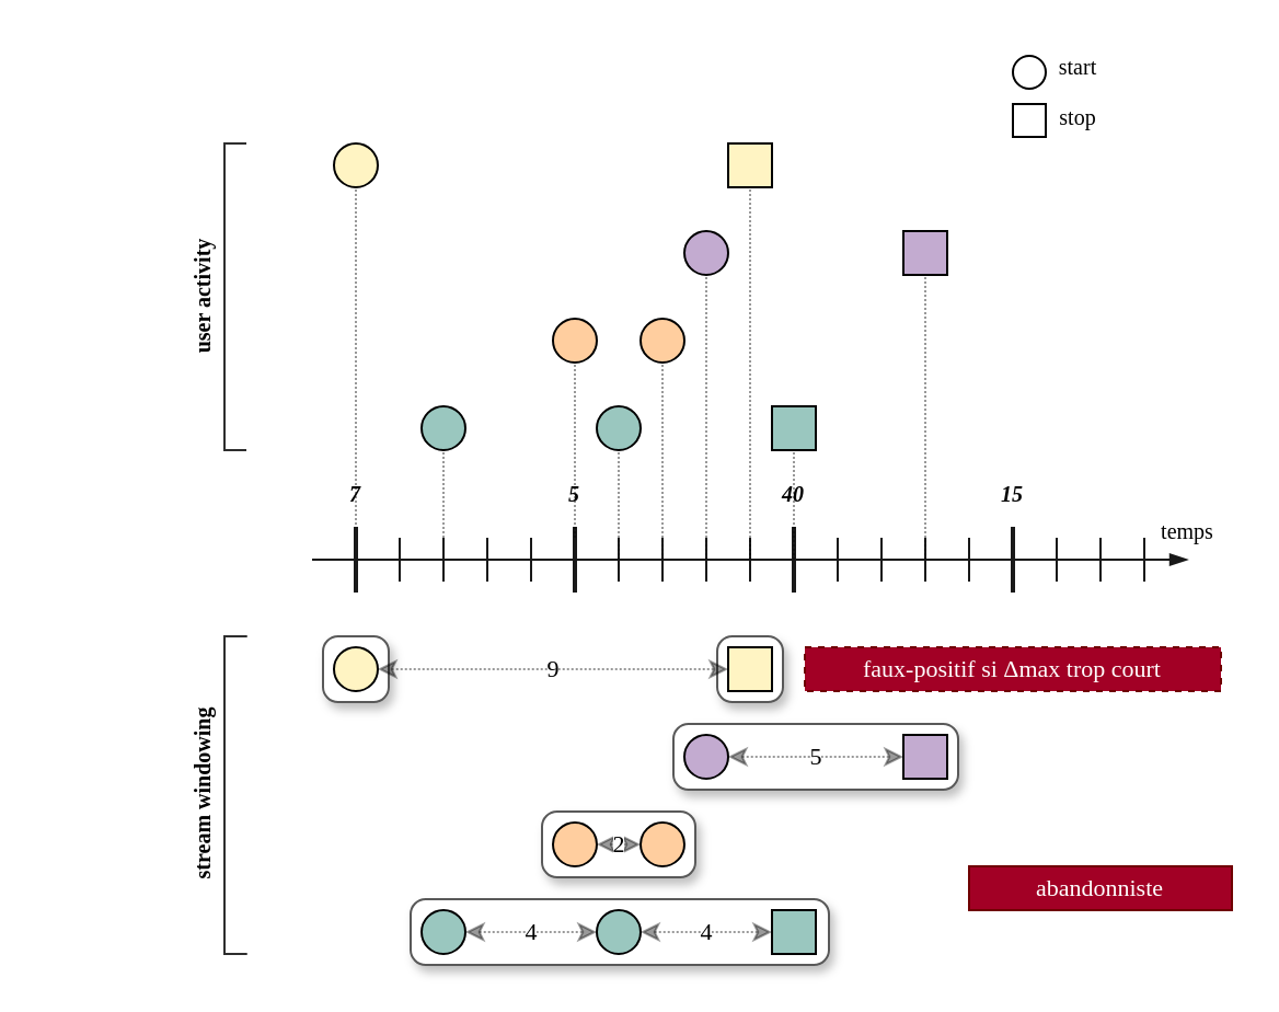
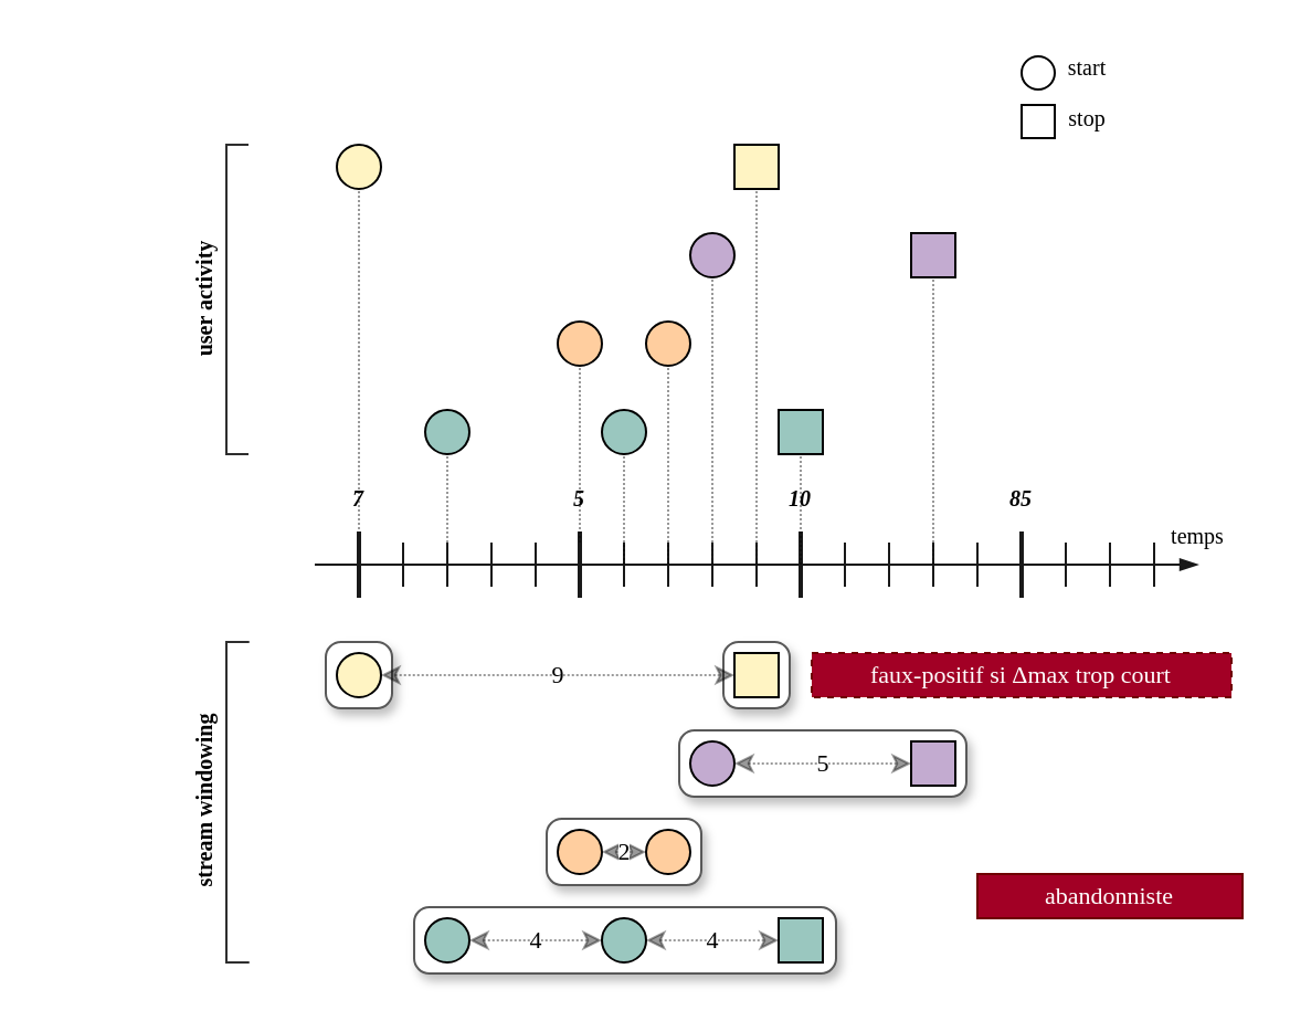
  <mxCell id="0" />
  <mxCell id="1" parent="0" />
  <mxCell id="2" value="" style="rounded=1;whiteSpace=wrap;html=1;fillColor=#FFFFFF;fontFamily=Comic Sans MS;strokeColor=#595959;comic=0;shadow=1;arcSize=23;" vertex="1" parent="1"><mxGeometry x="187" y="410" width="191" height="30" as="geometry" /></mxCell>
  <mxCell id="3" value="" style="rounded=1;whiteSpace=wrap;html=1;fillColor=#FFFFFF;fontFamily=Comic Sans MS;strokeColor=#595959;comic=0;shadow=1;arcSize=23;" vertex="1" parent="1"><mxGeometry x="247" y="370" width="70" height="30" as="geometry" /></mxCell>
  <mxCell id="4" value="" style="rounded=1;whiteSpace=wrap;html=1;fillColor=#FFFFFF;fontFamily=Comic Sans MS;strokeColor=#595959;comic=0;shadow=1;arcSize=23;" vertex="1" parent="1"><mxGeometry x="307" y="330" width="130" height="30" as="geometry" /></mxCell>
  <mxCell id="5" value="" style="rounded=1;whiteSpace=wrap;html=1;fillColor=#FFFFFF;fontFamily=Comic Sans MS;strokeColor=#595959;comic=0;shadow=1;arcSize=23;" vertex="1" parent="1"><mxGeometry x="147" y="290" width="30" height="30" as="geometry" /></mxCell>
  <mxCell id="6" value="" style="rounded=1;whiteSpace=wrap;html=1;fillColor=#FFFFFF;fontFamily=Comic Sans MS;strokeColor=#595959;comic=0;shadow=1;arcSize=23;" vertex="1" parent="1"><mxGeometry x="327" y="290" width="30" height="30" as="geometry" /></mxCell>
  <mxCell id="7" value="" style="endArrow=none;dashed=1;html=1;entryX=0.5;entryY=1;entryDx=0;entryDy=0;dashPattern=1 1;opacity=40;" edge="1" parent="1" target="37"><mxGeometry width="50" height="50" relative="1" as="geometry"><mxPoint x="162" y="245" as="sourcePoint" /><mxPoint x="252" y="275" as="targetPoint" /></mxGeometry></mxCell>
  <mxCell id="8" value="" style="endArrow=blockThin;html=1;comic=0;endFill=1;strokeColor=#191919;" parent="1" edge="1"><mxGeometry width="50" height="50" relative="1" as="geometry"><mxPoint x="142" y="255" as="sourcePoint" /><mxPoint x="542" y="255" as="targetPoint" /></mxGeometry></mxCell>
  <mxCell id="9" value="" style="endArrow=none;html=1;strokeColor=#191919;strokeWidth=2;" parent="1" edge="1"><mxGeometry width="50" height="50" relative="1" as="geometry"><mxPoint x="162" y="270" as="sourcePoint" /><mxPoint x="162" y="240" as="targetPoint" /></mxGeometry></mxCell>
  <mxCell id="10" value="" style="endArrow=none;html=1;strokeColor=#191919;strokeWidth=2;" parent="1" edge="1"><mxGeometry width="50" height="50" relative="1" as="geometry"><mxPoint x="262" y="270" as="sourcePoint" /><mxPoint x="262" y="240" as="targetPoint" /></mxGeometry></mxCell>
  <mxCell id="11" value="" style="endArrow=none;html=1;strokeColor=#191919;strokeWidth=2;" parent="1" edge="1"><mxGeometry width="50" height="50" relative="1" as="geometry"><mxPoint x="362" y="270" as="sourcePoint" /><mxPoint x="362" y="240" as="targetPoint" /></mxGeometry></mxCell>
  <mxCell id="12" value="" style="endArrow=none;html=1;strokeColor=#191919;strokeWidth=2;" parent="1" edge="1"><mxGeometry width="50" height="50" relative="1" as="geometry"><mxPoint x="462" y="270" as="sourcePoint" /><mxPoint x="462" y="240" as="targetPoint" /></mxGeometry></mxCell>
  <mxCell id="13" value="" style="endArrow=none;html=1;strokeColor=#191919;strokeWidth=1;" parent="1" edge="1"><mxGeometry width="50" height="50" relative="1" as="geometry"><mxPoint x="182" y="265" as="sourcePoint" /><mxPoint x="182" y="245" as="targetPoint" /></mxGeometry></mxCell>
  <mxCell id="14" value="" style="endArrow=none;html=1;strokeColor=#191919;strokeWidth=1;" parent="1" edge="1"><mxGeometry width="50" height="50" relative="1" as="geometry"><mxPoint x="202" y="265" as="sourcePoint" /><mxPoint x="202" y="245" as="targetPoint" /></mxGeometry></mxCell>
  <mxCell id="15" value="" style="endArrow=none;html=1;strokeColor=#191919;strokeWidth=1;" parent="1" edge="1"><mxGeometry width="50" height="50" relative="1" as="geometry"><mxPoint x="222" y="265" as="sourcePoint" /><mxPoint x="222" y="245" as="targetPoint" /></mxGeometry></mxCell>
  <mxCell id="16" value="" style="endArrow=none;html=1;strokeColor=#191919;strokeWidth=1;" parent="1" edge="1"><mxGeometry width="50" height="50" relative="1" as="geometry"><mxPoint x="242" y="265" as="sourcePoint" /><mxPoint x="242" y="245" as="targetPoint" /></mxGeometry></mxCell>
  <mxCell id="17" value="" style="endArrow=none;html=1;strokeColor=#191919;strokeWidth=1;" parent="1" edge="1"><mxGeometry width="50" height="50" relative="1" as="geometry"><mxPoint x="282" y="265" as="sourcePoint" /><mxPoint x="282" y="245" as="targetPoint" /></mxGeometry></mxCell>
  <mxCell id="18" value="" style="endArrow=none;html=1;strokeColor=#191919;strokeWidth=1;" parent="1" edge="1"><mxGeometry width="50" height="50" relative="1" as="geometry"><mxPoint x="302" y="265" as="sourcePoint" /><mxPoint x="302" y="245" as="targetPoint" /></mxGeometry></mxCell>
  <mxCell id="19" value="" style="endArrow=none;html=1;strokeColor=#191919;strokeWidth=1;" parent="1" edge="1"><mxGeometry width="50" height="50" relative="1" as="geometry"><mxPoint x="322" y="265" as="sourcePoint" /><mxPoint x="322" y="245" as="targetPoint" /></mxGeometry></mxCell>
  <mxCell id="20" value="" style="endArrow=none;html=1;strokeColor=#191919;strokeWidth=1;" parent="1" edge="1"><mxGeometry width="50" height="50" relative="1" as="geometry"><mxPoint x="342" y="265" as="sourcePoint" /><mxPoint x="342" y="245" as="targetPoint" /></mxGeometry></mxCell>
  <mxCell id="21" value="" style="endArrow=none;html=1;strokeColor=#191919;strokeWidth=1;" parent="1" edge="1"><mxGeometry width="50" height="50" relative="1" as="geometry"><mxPoint x="382" y="265" as="sourcePoint" /><mxPoint x="382" y="245" as="targetPoint" /></mxGeometry></mxCell>
  <mxCell id="22" value="" style="endArrow=none;html=1;strokeColor=#191919;strokeWidth=1;" parent="1" edge="1"><mxGeometry width="50" height="50" relative="1" as="geometry"><mxPoint x="402" y="265" as="sourcePoint" /><mxPoint x="402" y="245" as="targetPoint" /></mxGeometry></mxCell>
  <mxCell id="23" value="" style="endArrow=none;html=1;strokeColor=#191919;strokeWidth=1;" parent="1" edge="1"><mxGeometry width="50" height="50" relative="1" as="geometry"><mxPoint x="422" y="265" as="sourcePoint" /><mxPoint x="422" y="245" as="targetPoint" /></mxGeometry></mxCell>
  <mxCell id="24" value="" style="endArrow=none;html=1;strokeColor=#191919;strokeWidth=1;" parent="1" edge="1"><mxGeometry width="50" height="50" relative="1" as="geometry"><mxPoint x="442" y="265" as="sourcePoint" /><mxPoint x="442" y="245" as="targetPoint" /></mxGeometry></mxCell>
  <mxCell id="25" value="" style="endArrow=none;html=1;strokeColor=#191919;strokeWidth=1;" parent="1" edge="1"><mxGeometry width="50" height="50" relative="1" as="geometry"><mxPoint x="482" y="265" as="sourcePoint" /><mxPoint x="482" y="245" as="targetPoint" /></mxGeometry></mxCell>
  <mxCell id="26" value="" style="endArrow=none;html=1;strokeColor=#191919;strokeWidth=1;" parent="1" edge="1"><mxGeometry width="50" height="50" relative="1" as="geometry"><mxPoint x="502" y="265" as="sourcePoint" /><mxPoint x="502" y="245" as="targetPoint" /></mxGeometry></mxCell>
  <mxCell id="27" value="" style="endArrow=none;html=1;strokeColor=#191919;strokeWidth=1;" parent="1" edge="1"><mxGeometry width="50" height="50" relative="1" as="geometry"><mxPoint x="522" y="265" as="sourcePoint" /><mxPoint x="522" y="245" as="targetPoint" /></mxGeometry></mxCell>
  <mxCell id="28" value="7" style="text;html=1;strokeColor=none;fillColor=none;align=center;verticalAlign=middle;whiteSpace=wrap;rounded=0;fontStyle=3;fontFamily=Comic Sans MS;fontSize=10;" parent="1" vertex="1"><mxGeometry x="152" y="215" width="20" height="20" as="geometry" /></mxCell>
  <mxCell id="29" value="5" style="text;html=1;strokeColor=none;fillColor=none;align=center;verticalAlign=middle;whiteSpace=wrap;rounded=0;fontStyle=3;fontFamily=Comic Sans MS;fontSize=10;" parent="1" vertex="1"><mxGeometry x="252" y="215" width="20" height="20" as="geometry" /></mxCell>
- <mxCell id="30" value="40" style="text;html=1;strokeColor=none;fillColor=none;align=center;verticalAlign=middle;whiteSpace=wrap;rounded=0;fontStyle=3;fontFamily=Comic Sans MS;fontSize=10;" parent="1" vertex="1"><mxGeometry x="352" y="215" width="20" height="20" as="geometry" /></mxCell>
- <mxCell id="31" value="15" style="text;html=1;strokeColor=none;fillColor=none;align=center;verticalAlign=middle;whiteSpace=wrap;rounded=0;fontStyle=3;fontFamily=Comic Sans MS;fontSize=10;" parent="1" vertex="1"><mxGeometry x="452" y="215" width="20" height="20" as="geometry" /></mxCell>
+ <mxCell id="30" value="10" style="text;html=1;strokeColor=none;fillColor=none;align=center;verticalAlign=middle;whiteSpace=wrap;rounded=0;fontStyle=3;fontFamily=Comic Sans MS;fontSize=10;" parent="1" vertex="1"><mxGeometry x="352" y="215" width="20" height="20" as="geometry" /></mxCell>
+ <mxCell id="31" value="85" style="text;html=1;strokeColor=none;fillColor=none;align=center;verticalAlign=middle;whiteSpace=wrap;rounded=0;fontStyle=3;fontFamily=Comic Sans MS;fontSize=10;" parent="1" vertex="1"><mxGeometry x="452" y="215" width="20" height="20" as="geometry" /></mxCell>
  <mxCell id="32" value="faux-positif si Δmax trop court" style="rounded=0;fontFamily=Verdana;fontSize=11;fontStyle=0;fontColor=#FFFFFF;fillColor=#a20025;strokeColor=#6F0000;whiteSpace=wrap;dashed=1;" parent="1" vertex="1"><mxGeometry x="367" y="295" width="190" height="20" as="geometry" /></mxCell>
  <mxCell id="33" value="temps" style="text;html=1;strokeColor=none;fillColor=none;align=center;verticalAlign=middle;whiteSpace=wrap;rounded=0;fontFamily=Comic Sans MS;fontSize=10;" parent="1" vertex="1"><mxGeometry x="522" y="232" width="40" height="20" as="geometry" /></mxCell>
  <mxCell id="34" value="" style="whiteSpace=wrap;html=1;aspect=fixed;fillColor=#FFF4C3;" vertex="1" parent="1"><mxGeometry x="332" y="65" width="20" height="20" as="geometry" /></mxCell>
  <mxCell id="35" value="" style="whiteSpace=wrap;html=1;aspect=fixed;fillColor=#C3ABD0;" vertex="1" parent="1"><mxGeometry x="412" y="105" width="20" height="20" as="geometry" /></mxCell>
  <mxCell id="36" value="" style="ellipse;whiteSpace=wrap;html=1;fillColor=#C3ABD0;" vertex="1" parent="1"><mxGeometry x="312" y="105" width="20" height="20" as="geometry" /></mxCell>
  <mxCell id="37" value="" style="ellipse;whiteSpace=wrap;html=1;fillColor=#FFF4C3;" vertex="1" parent="1"><mxGeometry x="152" y="65" width="20" height="20" as="geometry" /></mxCell>
  <mxCell id="38" value="" style="ellipse;whiteSpace=wrap;html=1;fillColor=#FFCE9F;" vertex="1" parent="1"><mxGeometry x="252" y="145" width="20" height="20" as="geometry" /></mxCell>
  <mxCell id="39" value="" style="ellipse;whiteSpace=wrap;html=1;fillColor=#FFCE9F;" vertex="1" parent="1"><mxGeometry x="292" y="145" width="20" height="20" as="geometry" /></mxCell>
  <mxCell id="40" value="" style="ellipse;whiteSpace=wrap;html=1;fillColor=#9AC7BF;" vertex="1" parent="1"><mxGeometry x="192" y="185" width="20" height="20" as="geometry" /></mxCell>
  <mxCell id="41" value="" style="ellipse;whiteSpace=wrap;html=1;fillColor=#9AC7BF;" vertex="1" parent="1"><mxGeometry x="272" y="185" width="20" height="20" as="geometry" /></mxCell>
  <mxCell id="42" value="" style="whiteSpace=wrap;html=1;aspect=fixed;fillColor=#9AC7BF;" vertex="1" parent="1"><mxGeometry x="352" y="185" width="20" height="20" as="geometry" /></mxCell>
  <mxCell id="43" value="" style="endArrow=none;dashed=1;html=1;entryX=0.5;entryY=1;entryDx=0;entryDy=0;dashPattern=1 1;opacity=40;" edge="1" parent="1" target="40"><mxGeometry width="50" height="50" relative="1" as="geometry"><mxPoint x="202" y="245" as="sourcePoint" /><mxPoint x="172" y="95" as="targetPoint" /></mxGeometry></mxCell>
  <mxCell id="44" value="" style="endArrow=none;dashed=1;html=1;entryX=0.5;entryY=1;entryDx=0;entryDy=0;dashPattern=1 1;opacity=40;" edge="1" parent="1" target="38"><mxGeometry width="50" height="50" relative="1" as="geometry"><mxPoint x="262" y="245" as="sourcePoint" /><mxPoint x="252" y="95" as="targetPoint" /></mxGeometry></mxCell>
  <mxCell id="45" value="" style="endArrow=none;dashed=1;html=1;entryX=0.5;entryY=1;entryDx=0;entryDy=0;dashPattern=1 1;opacity=40;" edge="1" parent="1" target="34"><mxGeometry width="50" height="50" relative="1" as="geometry"><mxPoint x="342" y="255" as="sourcePoint" /><mxPoint x="262" y="105" as="targetPoint" /></mxGeometry></mxCell>
  <mxCell id="46" value="" style="endArrow=none;dashed=1;html=1;entryX=0.5;entryY=1;entryDx=0;entryDy=0;dashPattern=1 1;opacity=40;" edge="1" parent="1" target="41"><mxGeometry width="50" height="50" relative="1" as="geometry"><mxPoint x="282" y="255" as="sourcePoint" /><mxPoint x="272" y="115" as="targetPoint" /></mxGeometry></mxCell>
  <mxCell id="47" value="" style="endArrow=none;dashed=1;html=1;entryX=0.5;entryY=1;entryDx=0;entryDy=0;dashPattern=1 1;opacity=40;" edge="1" parent="1" target="39"><mxGeometry width="50" height="50" relative="1" as="geometry"><mxPoint x="302" y="255" as="sourcePoint" /><mxPoint x="282" y="125" as="targetPoint" /></mxGeometry></mxCell>
  <mxCell id="48" value="" style="endArrow=none;dashed=1;html=1;entryX=0.5;entryY=1;entryDx=0;entryDy=0;dashPattern=1 1;opacity=40;" edge="1" parent="1" target="36"><mxGeometry width="50" height="50" relative="1" as="geometry"><mxPoint x="322" y="255" as="sourcePoint" /><mxPoint x="292" y="135" as="targetPoint" /></mxGeometry></mxCell>
  <mxCell id="49" value="" style="endArrow=none;dashed=1;html=1;entryX=0.5;entryY=1;entryDx=0;entryDy=0;dashPattern=1 1;opacity=40;" edge="1" parent="1" target="35"><mxGeometry width="50" height="50" relative="1" as="geometry"><mxPoint x="422" y="255" as="sourcePoint" /><mxPoint x="302" y="145" as="targetPoint" /></mxGeometry></mxCell>
  <mxCell id="50" value="" style="endArrow=none;dashed=1;html=1;entryX=0.5;entryY=1;entryDx=0;entryDy=0;dashPattern=1 1;opacity=40;" edge="1" parent="1" target="42"><mxGeometry width="50" height="50" relative="1" as="geometry"><mxPoint x="362" y="255" as="sourcePoint" /><mxPoint x="312" y="155" as="targetPoint" /></mxGeometry></mxCell>
  <mxCell id="51" value="stop" style="text;html=1;strokeColor=none;fillColor=none;align=center;verticalAlign=middle;whiteSpace=wrap;rounded=0;fontFamily=Verdana;fontStyle=0;fontSize=10;" vertex="1" parent="1"><mxGeometry x="472" y="45" width="40" height="15" as="geometry" /></mxCell>
  <mxCell id="52" value="start" style="text;html=1;strokeColor=none;fillColor=none;align=center;verticalAlign=middle;whiteSpace=wrap;rounded=0;fontFamily=Verdana;fontStyle=0;fontSize=10;" vertex="1" parent="1"><mxGeometry x="472" y="20" width="40" height="20" as="geometry" /></mxCell>
  <mxCell id="53" value="" style="whiteSpace=wrap;html=1;aspect=fixed;fillColor=#FFFFFF;" vertex="1" parent="1"><mxGeometry x="462" y="47" width="15" height="15" as="geometry" /></mxCell>
  <mxCell id="54" value="" style="ellipse;whiteSpace=wrap;html=1;fillColor=#FFFFFF;" vertex="1" parent="1"><mxGeometry x="462" y="25" width="15" height="15" as="geometry" /></mxCell>
  <mxCell id="55" value="" style="whiteSpace=wrap;html=1;aspect=fixed;fillColor=#FFF4C3;" vertex="1" parent="1"><mxGeometry x="332" y="295" width="20" height="20" as="geometry" /></mxCell>
  <mxCell id="56" value="" style="ellipse;whiteSpace=wrap;html=1;fillColor=#FFF4C3;" vertex="1" parent="1"><mxGeometry x="152" y="295" width="20" height="20" as="geometry" /></mxCell>
  <mxCell id="57" value="" style="whiteSpace=wrap;html=1;aspect=fixed;fillColor=#C3ABD0;" vertex="1" parent="1"><mxGeometry x="412" y="335" width="20" height="20" as="geometry" /></mxCell>
  <mxCell id="58" value="" style="ellipse;whiteSpace=wrap;html=1;fillColor=#C3ABD0;" vertex="1" parent="1"><mxGeometry x="312" y="335" width="20" height="20" as="geometry" /></mxCell>
  <mxCell id="59" value="" style="ellipse;whiteSpace=wrap;html=1;fillColor=#FFCE9F;" vertex="1" parent="1"><mxGeometry x="252" y="375" width="20" height="20" as="geometry" /></mxCell>
  <mxCell id="60" value="" style="ellipse;whiteSpace=wrap;html=1;fillColor=#FFCE9F;" vertex="1" parent="1"><mxGeometry x="292" y="375" width="20" height="20" as="geometry" /></mxCell>
  <mxCell id="61" value="abandonniste" style="rounded=0;fontFamily=Verdana;fontSize=11;fontStyle=0;fontColor=#FFFFFF;fillColor=#a20025;strokeColor=#6F0000;whiteSpace=wrap;" vertex="1" parent="1"><mxGeometry x="442" y="395" width="120" height="20" as="geometry" /></mxCell>
  <mxCell id="62" value="5" style="endArrow=classic;startArrow=classic;html=1;dashed=1;dashPattern=1 1;fontFamily=Comic Sans MS;opacity=40;entryX=0;entryY=0.5;entryDx=0;entryDy=0;" edge="1" parent="1" target="57"><mxGeometry width="50" height="50" relative="1" as="geometry"><mxPoint x="332" y="345" as="sourcePoint" /><mxPoint x="382" y="295" as="targetPoint" /></mxGeometry></mxCell>
  <mxCell id="63" value="2" style="endArrow=classic;startArrow=classic;html=1;dashed=1;dashPattern=1 1;fontFamily=Comic Sans MS;opacity=40;entryX=0;entryY=0.5;entryDx=0;entryDy=0;exitX=1;exitY=0.5;exitDx=0;exitDy=0;" edge="1" parent="1" source="59" target="60"><mxGeometry width="50" height="50" relative="1" as="geometry"><mxPoint x="342" y="355" as="sourcePoint" /><mxPoint x="422" y="355" as="targetPoint" /></mxGeometry></mxCell>
  <mxCell id="64" value="" style="ellipse;whiteSpace=wrap;html=1;fillColor=#9AC7BF;" vertex="1" parent="1"><mxGeometry x="192" y="415" width="20" height="20" as="geometry" /></mxCell>
  <mxCell id="65" value="" style="ellipse;whiteSpace=wrap;html=1;fillColor=#9AC7BF;" vertex="1" parent="1"><mxGeometry x="272" y="415" width="20" height="20" as="geometry" /></mxCell>
  <mxCell id="66" value="" style="whiteSpace=wrap;html=1;aspect=fixed;fillColor=#9AC7BF;" vertex="1" parent="1"><mxGeometry x="352" y="415" width="20" height="20" as="geometry" /></mxCell>
  <mxCell id="67" value="4" style="endArrow=classic;startArrow=classic;html=1;dashed=1;dashPattern=1 1;fontFamily=Comic Sans MS;opacity=40;exitX=1;exitY=0.5;exitDx=0;exitDy=0;entryX=0;entryY=0.5;entryDx=0;entryDy=0;" edge="1" parent="1" source="64" target="65"><mxGeometry width="50" height="50" relative="1" as="geometry"><mxPoint x="222" y="424.66" as="sourcePoint" /><mxPoint x="282" y="425" as="targetPoint" /></mxGeometry></mxCell>
  <mxCell id="68" value="4" style="endArrow=classic;startArrow=classic;html=1;dashed=1;dashPattern=1 1;fontFamily=Comic Sans MS;opacity=40;exitX=1;exitY=0.5;exitDx=0;exitDy=0;entryX=0;entryY=0.5;entryDx=0;entryDy=0;" edge="1" parent="1" source="65" target="66"><mxGeometry width="50" height="50" relative="1" as="geometry"><mxPoint x="222" y="435" as="sourcePoint" /><mxPoint x="282" y="435" as="targetPoint" /></mxGeometry></mxCell>
  <mxCell id="69" value="9" style="endArrow=classic;startArrow=classic;html=1;dashed=1;dashPattern=1 1;fontFamily=Comic Sans MS;opacity=40;exitX=1;exitY=0.5;exitDx=0;exitDy=0;entryX=0;entryY=0.5;entryDx=0;entryDy=0;" edge="1" parent="1" source="56" target="55"><mxGeometry width="50" height="50" relative="1" as="geometry"><mxPoint x="192" y="314.31" as="sourcePoint" /><mxPoint x="252" y="314.31" as="targetPoint" /></mxGeometry></mxCell>
  <mxCell id="70" value="" style="strokeWidth=1;html=1;shape=mxgraph.flowchart.annotation_1;align=left;pointerEvents=1;shadow=0;comic=0;fillColor=#FFFFFF;fontFamily=Verdana;fontSize=10;strokeColor=#2E2E2E;" vertex="1" parent="1"><mxGeometry x="102" y="65" width="10" height="140" as="geometry" /></mxCell>
  <mxCell id="71" value="" style="strokeWidth=1;html=1;shape=mxgraph.flowchart.annotation_1;align=left;pointerEvents=1;shadow=0;comic=0;fillColor=#FFFFFF;fontFamily=Verdana;fontSize=10;strokeColor=#2E2E2E;" vertex="1" parent="1"><mxGeometry x="102" y="290" width="10.36" height="145" as="geometry" /></mxCell>
  <mxCell id="72" value="user activity" style="text;html=1;strokeColor=none;fillColor=none;align=center;verticalAlign=middle;whiteSpace=wrap;rounded=0;fontFamily=Verdana;fontSize=10;rotation=-90;fontStyle=1" vertex="1" parent="1"><mxGeometry x="22" y="125" width="140" height="20" as="geometry" /></mxCell>
  <mxCell id="73" value="stream windowing" style="text;html=1;strokeColor=none;fillColor=none;align=center;verticalAlign=middle;whiteSpace=wrap;rounded=0;fontFamily=Verdana;fontSize=10;rotation=-90;fontStyle=1" vertex="1" parent="1"><mxGeometry x="20" y="352" width="144" height="20" as="geometry" /></mxCell>
